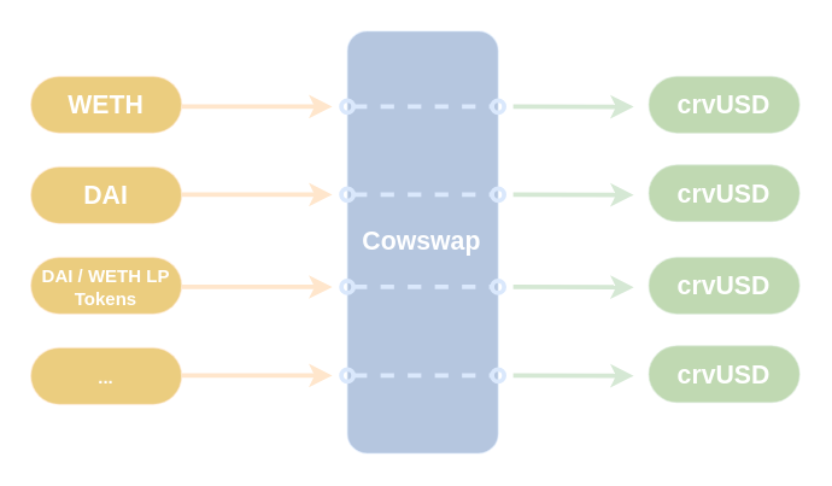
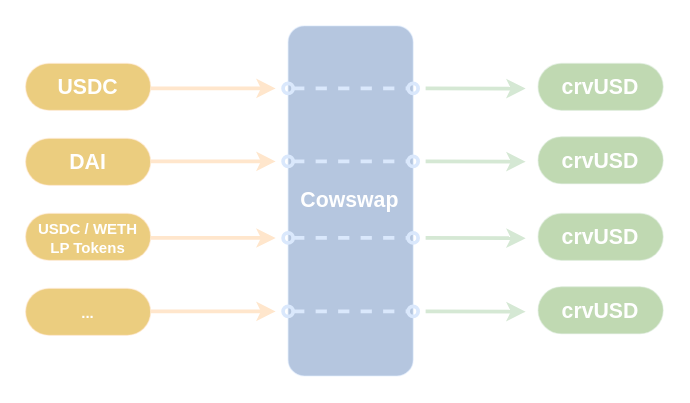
  <mxCell id="0" />
  <mxCell id="1" parent="0" />
  <mxCell id="2" value="" style="rounded=1;whiteSpace=wrap;html=1;opacity=50;arcSize=13;fillColor=#6C8EBF;strokeColor=#DAE8FC;" parent="1" vertex="1"><mxGeometry x="230" y="20" width="100" height="280" as="geometry" /></mxCell>
  <mxCell id="3" value="" style="rounded=1;whiteSpace=wrap;html=1;opacity=50;arcSize=50;fillColor=#D79B00;strokeColor=#FFE6CC;" parent="1" vertex="1"><mxGeometry x="20" y="50" width="100" height="37.5" as="geometry" /></mxCell>
- <mxCell id="4" value="WETH" style="text;html=1;strokeColor=none;fillColor=none;align=center;verticalAlign=middle;whiteSpace=wrap;rounded=0;fontSize=17;fontStyle=1;fontColor=#FFFFFF;" parent="1" vertex="1"><mxGeometry x="30" y="50" width="80" height="40" as="geometry" /></mxCell>
+ <mxCell id="4" value="USDC" style="text;html=1;strokeColor=none;fillColor=none;align=center;verticalAlign=middle;whiteSpace=wrap;rounded=0;fontSize=17;fontStyle=1;fontColor=#FFFFFF;" parent="1" vertex="1"><mxGeometry x="30" y="50" width="80" height="40" as="geometry" /></mxCell>
  <mxCell id="5" value="" style="rounded=1;whiteSpace=wrap;html=1;opacity=50;arcSize=50;fillColor=#D79B00;strokeColor=#FFE6CC;" parent="1" vertex="1"><mxGeometry x="20" y="110" width="100" height="37.5" as="geometry" /></mxCell>
  <mxCell id="6" value="DAI" style="text;html=1;strokeColor=none;fillColor=none;align=center;verticalAlign=middle;whiteSpace=wrap;rounded=0;fontSize=17;fontStyle=1;fontColor=#FFFFFF;" parent="1" vertex="1"><mxGeometry x="30" y="110" width="80" height="40" as="geometry" /></mxCell>
  <mxCell id="7" value="" style="rounded=1;whiteSpace=wrap;html=1;opacity=50;arcSize=50;fillColor=#D79B00;strokeColor=#FFE6CC;" parent="1" vertex="1"><mxGeometry x="20" y="170" width="100" height="37.5" as="geometry" /></mxCell>
- <mxCell id="8" value="DAI / WETH LP Tokens" style="text;html=1;strokeColor=none;fillColor=none;align=center;verticalAlign=middle;whiteSpace=wrap;rounded=0;fontSize=12;fontStyle=1;fontColor=#FFFFFF;" parent="1" vertex="1"><mxGeometry x="25" y="170" width="90" height="40" as="geometry" /></mxCell>
+ <mxCell id="8" value="USDC / WETH LP Tokens" style="text;html=1;strokeColor=none;fillColor=none;align=center;verticalAlign=middle;whiteSpace=wrap;rounded=0;fontSize=12;fontStyle=1;fontColor=#FFFFFF;" parent="1" vertex="1"><mxGeometry x="25" y="170" width="90" height="40" as="geometry" /></mxCell>
  <mxCell id="9" value="" style="rounded=1;whiteSpace=wrap;html=1;opacity=50;arcSize=50;fillColor=#D79B00;strokeColor=#FFE6CC;" parent="1" vertex="1"><mxGeometry x="20" y="230" width="100" height="37.5" as="geometry" /></mxCell>
  <mxCell id="10" value="..." style="text;html=1;strokeColor=none;fillColor=none;align=center;verticalAlign=middle;whiteSpace=wrap;rounded=0;fontSize=12;fontStyle=1;fontColor=#FFFFFF;" parent="1" vertex="1"><mxGeometry x="25" y="230" width="90" height="40" as="geometry" /></mxCell>
  <mxCell id="11" value="" style="endArrow=classic;html=1;rounded=0;strokeWidth=3;fillColor=#ffe6cc;strokeColor=#FFE6CC;" parent="1" edge="1"><mxGeometry width="50" height="50" relative="1" as="geometry"><mxPoint x="120" y="70" as="sourcePoint" /><mxPoint x="220" y="70" as="targetPoint" /></mxGeometry></mxCell>
  <mxCell id="12" value="" style="endArrow=classic;html=1;rounded=0;startArrow=none;startFill=0;endSize=6;startSize=13;fillColor=#d5e8d4;strokeColor=#D5E8D4;strokeWidth=3;" parent="1" edge="1"><mxGeometry width="50" height="50" relative="1" as="geometry"><mxPoint x="340" y="70" as="sourcePoint" /><mxPoint x="420" y="70.2" as="targetPoint" /></mxGeometry></mxCell>
  <mxCell id="13" value="Cowswap" style="text;html=1;strokeColor=none;fillColor=none;align=center;verticalAlign=middle;whiteSpace=wrap;rounded=0;fontSize=17;fontStyle=1;fontColor=#FFFFFF;" parent="1" vertex="1"><mxGeometry x="248.42" y="145" width="63.16" height="30" as="geometry" /></mxCell>
  <mxCell id="14" value="" style="rounded=1;whiteSpace=wrap;html=1;opacity=50;arcSize=50;fillColor=#82B366;strokeColor=#D5E8D4;" parent="1" vertex="1"><mxGeometry x="430" y="50" width="100" height="37.5" as="geometry" /></mxCell>
  <mxCell id="15" value="crvUSD" style="text;html=1;strokeColor=none;fillColor=none;align=center;verticalAlign=middle;whiteSpace=wrap;rounded=0;fontSize=17;fontStyle=1;fontColor=#FFFFFF;" parent="1" vertex="1"><mxGeometry x="440" y="50" width="80" height="40" as="geometry" /></mxCell>
  <mxCell id="16" value="" style="endArrow=oval;dashed=1;html=1;rounded=0;startArrow=oval;startFill=0;endFill=0;strokeWidth=3;endSize=8;startSize=8;fillColor=#dae8fc;strokeColor=#DAE8FC;" parent="1" edge="1"><mxGeometry width="50" height="50" relative="1" as="geometry"><mxPoint x="230" y="70" as="sourcePoint" /><mxPoint x="330" y="70" as="targetPoint" /></mxGeometry></mxCell>
  <mxCell id="17" value="" style="endArrow=classic;html=1;rounded=0;strokeWidth=3;fillColor=#ffe6cc;strokeColor=#FFE6CC;" parent="1" edge="1"><mxGeometry width="50" height="50" relative="1" as="geometry"><mxPoint x="120" y="128.43" as="sourcePoint" /><mxPoint x="220" y="128.43" as="targetPoint" /></mxGeometry></mxCell>
  <mxCell id="18" value="" style="endArrow=classic;html=1;rounded=0;startArrow=none;startFill=0;endSize=6;startSize=13;fillColor=#d5e8d4;strokeColor=#D5E8D4;strokeWidth=3;" parent="1" edge="1"><mxGeometry width="50" height="50" relative="1" as="geometry"><mxPoint x="340" y="128.43" as="sourcePoint" /><mxPoint x="420" y="128.63" as="targetPoint" /></mxGeometry></mxCell>
  <mxCell id="19" value="" style="endArrow=oval;dashed=1;html=1;rounded=0;startArrow=oval;startFill=0;endFill=0;strokeWidth=3;endSize=8;startSize=8;fillColor=#dae8fc;strokeColor=#DAE8FC;" parent="1" edge="1"><mxGeometry width="50" height="50" relative="1" as="geometry"><mxPoint x="230" y="128.43" as="sourcePoint" /><mxPoint x="330" y="128.43" as="targetPoint" /></mxGeometry></mxCell>
  <mxCell id="20" value="" style="endArrow=classic;html=1;rounded=0;strokeWidth=3;fillColor=#ffe6cc;strokeColor=#FFE6CC;" parent="1" edge="1"><mxGeometry width="50" height="50" relative="1" as="geometry"><mxPoint x="120" y="189.68" as="sourcePoint" /><mxPoint x="220" y="189.68" as="targetPoint" /></mxGeometry></mxCell>
  <mxCell id="21" value="" style="endArrow=classic;html=1;rounded=0;startArrow=none;startFill=0;endSize=6;startSize=13;fillColor=#d5e8d4;strokeColor=#D5E8D4;strokeWidth=3;" parent="1" edge="1"><mxGeometry width="50" height="50" relative="1" as="geometry"><mxPoint x="340" y="189.68" as="sourcePoint" /><mxPoint x="420" y="189.88" as="targetPoint" /></mxGeometry></mxCell>
  <mxCell id="22" value="" style="endArrow=oval;dashed=1;html=1;rounded=0;startArrow=oval;startFill=0;endFill=0;strokeWidth=3;endSize=8;startSize=8;fillColor=#dae8fc;strokeColor=#DAE8FC;" parent="1" edge="1"><mxGeometry width="50" height="50" relative="1" as="geometry"><mxPoint x="230" y="189.68" as="sourcePoint" /><mxPoint x="330" y="189.68" as="targetPoint" /></mxGeometry></mxCell>
  <mxCell id="23" value="" style="endArrow=classic;html=1;rounded=0;strokeWidth=3;fillColor=#ffe6cc;strokeColor=#FFE6CC;" parent="1" edge="1"><mxGeometry width="50" height="50" relative="1" as="geometry"><mxPoint x="120" y="248.43" as="sourcePoint" /><mxPoint x="220" y="248.43" as="targetPoint" /></mxGeometry></mxCell>
  <mxCell id="24" value="" style="endArrow=classic;html=1;rounded=0;startArrow=none;startFill=0;endSize=6;startSize=13;fillColor=#d5e8d4;strokeColor=#D5E8D4;strokeWidth=3;" parent="1" edge="1"><mxGeometry width="50" height="50" relative="1" as="geometry"><mxPoint x="340" y="248.43" as="sourcePoint" /><mxPoint x="420" y="248.63" as="targetPoint" /></mxGeometry></mxCell>
  <mxCell id="25" value="" style="endArrow=oval;dashed=1;html=1;rounded=0;startArrow=oval;startFill=0;endFill=0;strokeWidth=3;endSize=8;startSize=8;fillColor=#dae8fc;strokeColor=#DAE8FC;" parent="1" edge="1"><mxGeometry width="50" height="50" relative="1" as="geometry"><mxPoint x="230" y="248.43" as="sourcePoint" /><mxPoint x="330" y="248.43" as="targetPoint" /></mxGeometry></mxCell>
  <mxCell id="26" value="" style="rounded=1;whiteSpace=wrap;html=1;opacity=50;arcSize=50;fillColor=#82B366;strokeColor=#D5E8D4;" parent="1" vertex="1"><mxGeometry x="430" y="108.75" width="100" height="37.5" as="geometry" /></mxCell>
  <mxCell id="27" value="crvUSD" style="text;html=1;strokeColor=none;fillColor=none;align=center;verticalAlign=middle;whiteSpace=wrap;rounded=0;fontSize=17;fontStyle=1;fontColor=#FFFFFF;" parent="1" vertex="1"><mxGeometry x="440" y="108.75" width="80" height="40" as="geometry" /></mxCell>
  <mxCell id="28" value="" style="rounded=1;whiteSpace=wrap;html=1;opacity=50;arcSize=50;fillColor=#82B366;strokeColor=#D5E8D4;" parent="1" vertex="1"><mxGeometry x="430" y="170" width="100" height="37.5" as="geometry" /></mxCell>
  <mxCell id="29" value="crvUSD" style="text;html=1;strokeColor=none;fillColor=none;align=center;verticalAlign=middle;whiteSpace=wrap;rounded=0;fontSize=17;fontStyle=1;fontColor=#FFFFFF;" parent="1" vertex="1"><mxGeometry x="440" y="170" width="80" height="40" as="geometry" /></mxCell>
  <mxCell id="30" value="" style="rounded=1;whiteSpace=wrap;html=1;opacity=50;arcSize=50;fillColor=#82B366;strokeColor=#D5E8D4;" parent="1" vertex="1"><mxGeometry x="430" y="228.75" width="100" height="37.5" as="geometry" /></mxCell>
  <mxCell id="31" value="crvUSD" style="text;html=1;strokeColor=none;fillColor=none;align=center;verticalAlign=middle;whiteSpace=wrap;rounded=0;fontSize=17;fontStyle=1;fontColor=#FFFFFF;" parent="1" vertex="1"><mxGeometry x="440" y="228.75" width="80" height="40" as="geometry" /></mxCell>
